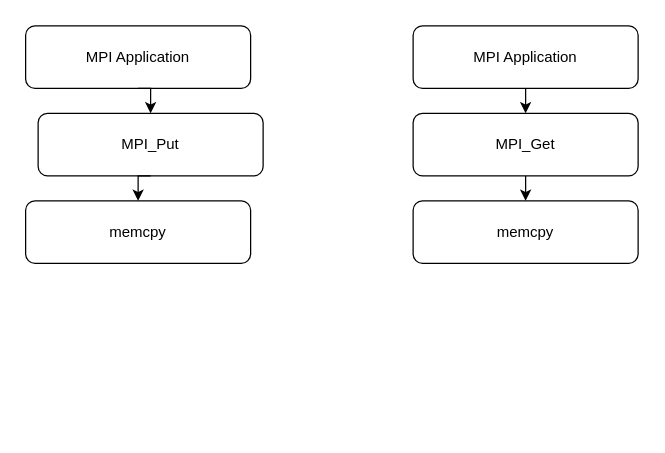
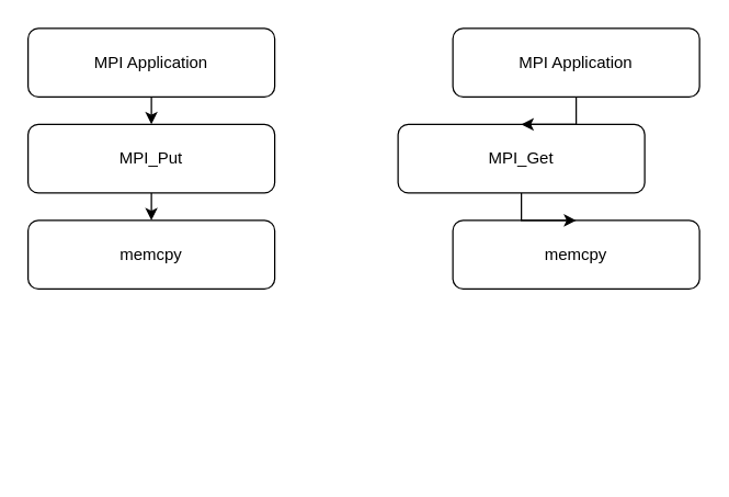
  <mxCell id="0" />
  <mxCell id="1" parent="0" />
  <mxCell id="2" style="edgeStyle=orthogonalEdgeStyle;rounded=0;orthogonalLoop=1;jettySize=auto;html=1;exitX=0.5;exitY=1;exitDx=0;exitDy=0;entryX=0.5;entryY=0;entryDx=0;entryDy=0;fontFamily=Helvetica;fontSize=12;fontColor=default;" edge="1" parent="1" source="3" target="5"><mxGeometry relative="1" as="geometry" /></mxCell>
  <mxCell id="3" value="MPI Application" style="rounded=1;whiteSpace=wrap;html=1;fillColor=none;" vertex="1" parent="1"><mxGeometry x="20" y="20" width="180" height="50" as="geometry" /></mxCell>
  <mxCell id="4" style="edgeStyle=orthogonalEdgeStyle;rounded=0;orthogonalLoop=1;jettySize=auto;html=1;exitX=0.5;exitY=1;exitDx=0;exitDy=0;entryX=0.5;entryY=0;entryDx=0;entryDy=0;fontFamily=Helvetica;fontSize=12;fontColor=default;" edge="1" parent="1" source="5" target="6"><mxGeometry relative="1" as="geometry" /></mxCell>
- <mxCell id="5" value="MPI_Put" style="rounded=1;whiteSpace=wrap;html=1;fillColor=none;" vertex="1" parent="1"><mxGeometry x="30" y="90" width="180" height="50" as="geometry" /></mxCell>
+ <mxCell id="5" value="MPI_Put" style="rounded=1;whiteSpace=wrap;html=1;fillColor=none;" vertex="1" parent="1"><mxGeometry x="20" y="90" width="180" height="50" as="geometry" /></mxCell>
  <mxCell id="6" value="memcpy" style="rounded=1;whiteSpace=wrap;html=1;fillColor=none;" vertex="1" parent="1"><mxGeometry x="20" y="160" width="180" height="50" as="geometry" /></mxCell>
  <mxCell id="7" style="edgeStyle=orthogonalEdgeStyle;rounded=0;orthogonalLoop=1;jettySize=auto;html=1;exitX=0.5;exitY=1;exitDx=0;exitDy=0;entryX=0.5;entryY=0;entryDx=0;entryDy=0;fontFamily=Helvetica;fontSize=12;fontColor=default;" edge="1" parent="1"><mxGeometry relative="1" as="geometry"><mxPoint x="130" y="270" as="sourcePoint" /></mxGeometry></mxCell>
  <mxCell id="8" style="edgeStyle=orthogonalEdgeStyle;rounded=0;orthogonalLoop=1;jettySize=auto;html=1;exitX=0.5;exitY=1;exitDx=0;exitDy=0;entryX=0.509;entryY=-0.02;entryDx=0;entryDy=0;entryPerimeter=0;" edge="1" parent="1"><mxGeometry relative="1" as="geometry"><mxPoint x="130" y="340" as="sourcePoint" /></mxGeometry></mxCell>
  <mxCell id="9" style="edgeStyle=orthogonalEdgeStyle;rounded=0;orthogonalLoop=1;jettySize=auto;html=1;exitX=0.5;exitY=1;exitDx=0;exitDy=0;entryX=0.5;entryY=0;entryDx=0;entryDy=0;fontFamily=Helvetica;fontSize=12;fontColor=default;" edge="1" parent="1" source="10" target="12"><mxGeometry relative="1" as="geometry" /></mxCell>
  <mxCell id="10" value="MPI Application" style="rounded=1;whiteSpace=wrap;html=1;fillColor=none;" vertex="1" parent="1"><mxGeometry x="330" y="20" width="180" height="50" as="geometry" /></mxCell>
  <mxCell id="11" style="edgeStyle=orthogonalEdgeStyle;rounded=0;orthogonalLoop=1;jettySize=auto;html=1;exitX=0.5;exitY=1;exitDx=0;exitDy=0;entryX=0.5;entryY=0;entryDx=0;entryDy=0;fontFamily=Helvetica;fontSize=12;fontColor=default;" edge="1" parent="1" source="12" target="13"><mxGeometry relative="1" as="geometry" /></mxCell>
- <mxCell id="12" value="MPI_Get" style="rounded=1;whiteSpace=wrap;html=1;fillColor=none;" vertex="1" parent="1"><mxGeometry x="330" y="90" width="180" height="50" as="geometry" /></mxCell>
+ <mxCell id="12" value="MPI_Get" style="rounded=1;whiteSpace=wrap;html=1;fillColor=none;" vertex="1" parent="1"><mxGeometry x="290" y="90" width="180" height="50" as="geometry" /></mxCell>
  <mxCell id="13" value="memcpy" style="rounded=1;whiteSpace=wrap;html=1;fillColor=none;" vertex="1" parent="1"><mxGeometry x="330" y="160" width="180" height="50" as="geometry" /></mxCell>
